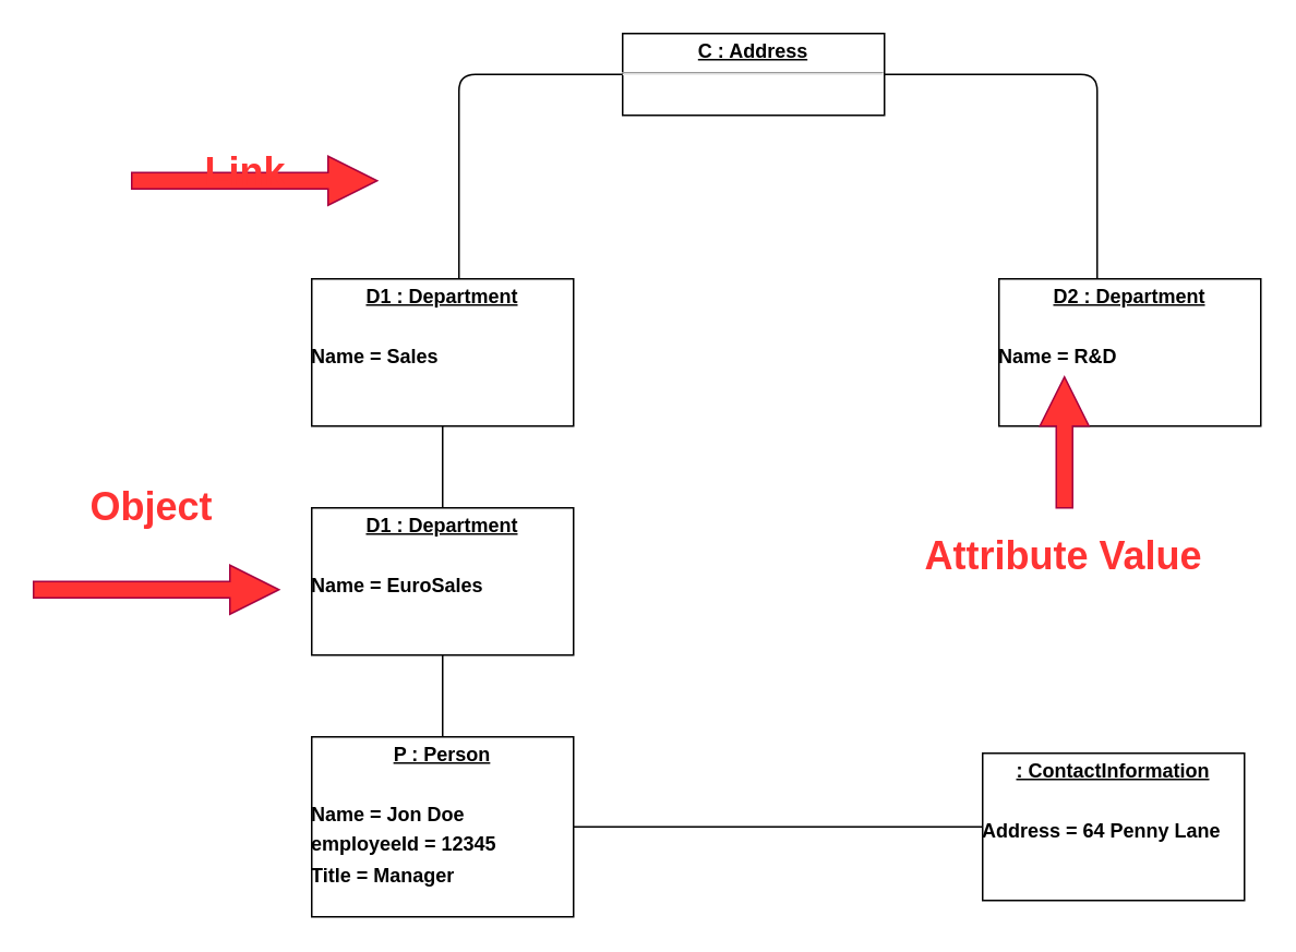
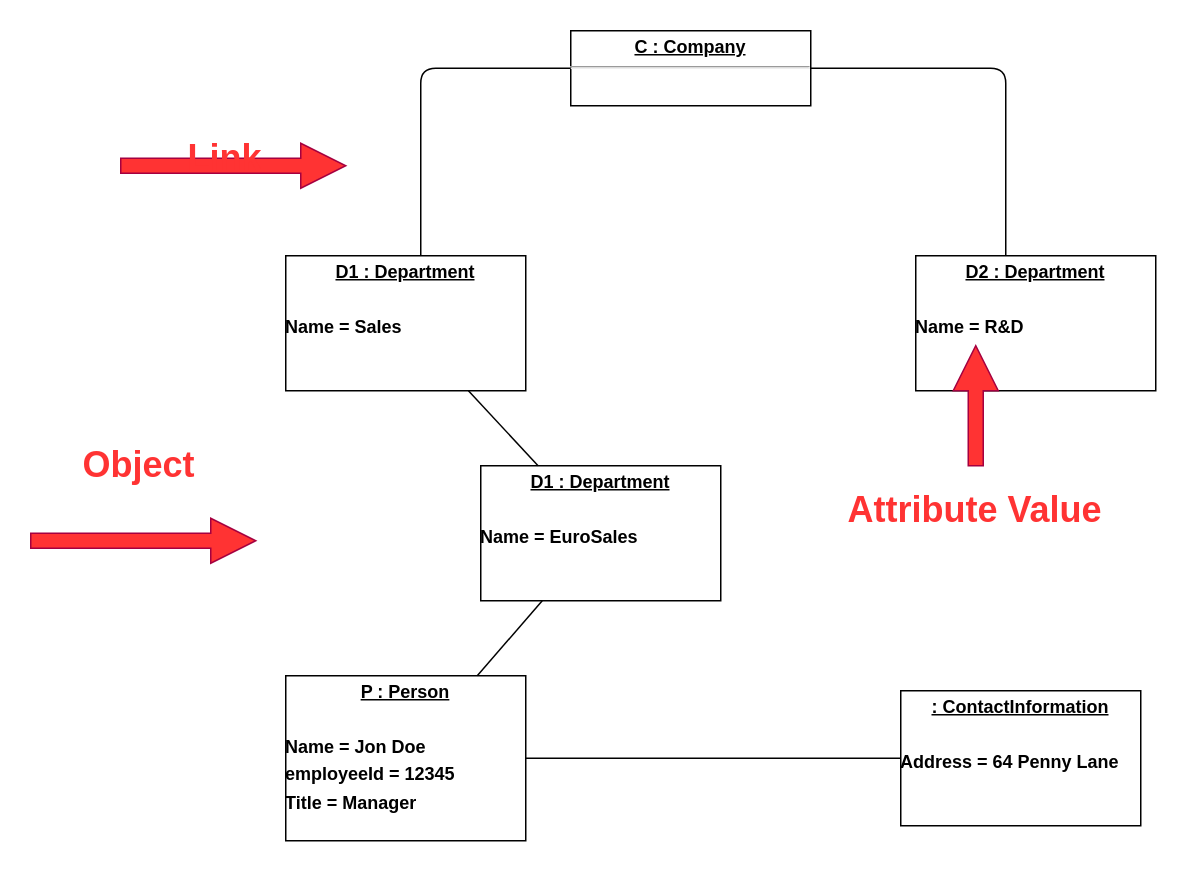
  <mxCell id="0" />
  <mxCell id="1" parent="0" />
- <mxCell id="2" value="&lt;p style=&quot;margin: 4px 0px 0px; text-align: center;&quot;&gt;&lt;b&gt;&lt;u&gt;C : Address&lt;/u&gt;&lt;/b&gt;&lt;br&gt;&lt;/p&gt;&lt;hr&gt;&lt;p style=&quot;margin:0px;margin-left:8px;&quot;&gt;&lt;br&gt;&lt;/p&gt;" style="verticalAlign=top;align=left;overflow=fill;fontSize=12;fontFamily=Helvetica;html=1;" vertex="1" parent="1"><mxGeometry x="380" y="20" width="160" height="50" as="geometry" /></mxCell>
+ <mxCell id="2" value="&lt;p style=&quot;margin: 4px 0px 0px; text-align: center;&quot;&gt;&lt;b&gt;&lt;u&gt;C : Company&lt;/u&gt;&lt;/b&gt;&lt;br&gt;&lt;/p&gt;&lt;hr&gt;&lt;p style=&quot;margin:0px;margin-left:8px;&quot;&gt;&lt;br&gt;&lt;/p&gt;" style="verticalAlign=top;align=left;overflow=fill;fontSize=12;fontFamily=Helvetica;html=1;" vertex="1" parent="1"><mxGeometry x="380" y="20" width="160" height="50" as="geometry" /></mxCell>
  <mxCell id="3" value="&lt;p style=&quot;margin: 4px 0px 0px; text-align: center;&quot;&gt;&lt;b&gt;&lt;u&gt;D1 : Department&lt;/u&gt;&lt;/b&gt;&lt;/p&gt;&lt;p style=&quot;margin: 4px 0px 0px; text-align: center;&quot;&gt;&lt;b&gt;&lt;u&gt;&lt;br&gt;&lt;/u&gt;&lt;/b&gt;&lt;/p&gt;&lt;p style=&quot;margin: 4px 0px 0px;&quot;&gt;&lt;b&gt;Name = Sales&lt;/b&gt;&lt;/p&gt;" style="verticalAlign=top;align=left;overflow=fill;fontSize=12;fontFamily=Helvetica;html=1;" vertex="1" parent="1"><mxGeometry x="190" y="170" width="160" height="90" as="geometry" /></mxCell>
  <mxCell id="4" value="&lt;p style=&quot;margin: 4px 0px 0px; text-align: center;&quot;&gt;&lt;b&gt;&lt;u&gt;P : Person&lt;/u&gt;&lt;/b&gt;&lt;/p&gt;&lt;p style=&quot;margin: 4px 0px 0px; text-align: center;&quot;&gt;&lt;b&gt;&lt;u&gt;&lt;br&gt;&lt;/u&gt;&lt;/b&gt;&lt;/p&gt;&lt;p style=&quot;margin: 4px 0px 0px;&quot;&gt;&lt;b&gt;Name = Jon Doe&lt;/b&gt;&lt;/p&gt;&lt;p style=&quot;margin: 4px 0px 0px;&quot;&gt;&lt;b&gt;employeeId = 12345&lt;/b&gt;&lt;/p&gt;&lt;p style=&quot;margin: 4px 0px 0px;&quot;&gt;&lt;b&gt;Title = Manager&lt;/b&gt;&lt;/p&gt;" style="verticalAlign=top;align=left;overflow=fill;fontSize=12;fontFamily=Helvetica;html=1;" vertex="1" parent="1"><mxGeometry x="190" y="450" width="160" height="110" as="geometry" /></mxCell>
- <mxCell id="5" value="&lt;p style=&quot;margin: 4px 0px 0px; text-align: center;&quot;&gt;&lt;b&gt;&lt;u&gt;D1 : Department&lt;/u&gt;&lt;/b&gt;&lt;/p&gt;&lt;p style=&quot;margin: 4px 0px 0px; text-align: center;&quot;&gt;&lt;b&gt;&lt;u&gt;&lt;br&gt;&lt;/u&gt;&lt;/b&gt;&lt;/p&gt;&lt;p style=&quot;margin: 4px 0px 0px;&quot;&gt;&lt;b&gt;Name = EuroSales&lt;/b&gt;&lt;/p&gt;" style="verticalAlign=top;align=left;overflow=fill;fontSize=12;fontFamily=Helvetica;html=1;" vertex="1" parent="1"><mxGeometry x="190" y="310" width="160" height="90" as="geometry" /></mxCell>
+ <mxCell id="5" value="&lt;p style=&quot;margin: 4px 0px 0px; text-align: center;&quot;&gt;&lt;b&gt;&lt;u&gt;D1 : Department&lt;/u&gt;&lt;/b&gt;&lt;/p&gt;&lt;p style=&quot;margin: 4px 0px 0px; text-align: center;&quot;&gt;&lt;b&gt;&lt;u&gt;&lt;br&gt;&lt;/u&gt;&lt;/b&gt;&lt;/p&gt;&lt;p style=&quot;margin: 4px 0px 0px;&quot;&gt;&lt;b&gt;Name = EuroSales&lt;/b&gt;&lt;/p&gt;" style="verticalAlign=top;align=left;overflow=fill;fontSize=12;fontFamily=Helvetica;html=1;" vertex="1" parent="1"><mxGeometry x="320" y="310" width="160" height="90" as="geometry" /></mxCell>
  <mxCell id="6" value="&lt;p style=&quot;margin: 4px 0px 0px; text-align: center;&quot;&gt;&lt;b&gt;&lt;u&gt;D2 : Department&lt;/u&gt;&lt;/b&gt;&lt;/p&gt;&lt;p style=&quot;margin: 4px 0px 0px; text-align: center;&quot;&gt;&lt;b&gt;&lt;u&gt;&lt;br&gt;&lt;/u&gt;&lt;/b&gt;&lt;/p&gt;&lt;p style=&quot;margin: 4px 0px 0px;&quot;&gt;&lt;b&gt;Name = R&amp;amp;D&lt;/b&gt;&lt;/p&gt;" style="verticalAlign=top;align=left;overflow=fill;fontSize=12;fontFamily=Helvetica;html=1;" vertex="1" parent="1"><mxGeometry x="610" y="170" width="160" height="90" as="geometry" /></mxCell>
  <mxCell id="7" value="&lt;p style=&quot;margin: 4px 0px 0px; text-align: center;&quot;&gt;&lt;b&gt;&lt;u&gt;: ContactInformation&lt;/u&gt;&lt;/b&gt;&lt;/p&gt;&lt;p style=&quot;margin: 4px 0px 0px; text-align: center;&quot;&gt;&lt;b&gt;&lt;u&gt;&lt;br&gt;&lt;/u&gt;&lt;/b&gt;&lt;/p&gt;&lt;p style=&quot;margin: 4px 0px 0px;&quot;&gt;&lt;b&gt;Address = 64 Penny Lane&lt;/b&gt;&lt;/p&gt;" style="verticalAlign=top;align=left;overflow=fill;fontSize=12;fontFamily=Helvetica;html=1;" vertex="1" parent="1"><mxGeometry x="600" y="460" width="160" height="90" as="geometry" /></mxCell>
  <mxCell id="8" value="" style="endArrow=none;html=1;edgeStyle=orthogonalEdgeStyle;" edge="1" parent="1" source="3" target="2"><mxGeometry width="50" height="50" relative="1" as="geometry"><mxPoint x="220" y="110" as="sourcePoint" /><mxPoint x="270" y="60" as="targetPoint" /><Array as="points"><mxPoint x="280" y="45" /></Array></mxGeometry></mxCell>
  <mxCell id="9" value="" style="endArrow=none;html=1;" edge="1" parent="1" source="5" target="3"><mxGeometry width="50" height="50" relative="1" as="geometry"><mxPoint x="490" y="300" as="sourcePoint" /><mxPoint x="540" y="250" as="targetPoint" /></mxGeometry></mxCell>
  <mxCell id="10" value="" style="endArrow=none;html=1;" edge="1" parent="1" source="4" target="5"><mxGeometry width="50" height="50" relative="1" as="geometry"><mxPoint x="490" y="300" as="sourcePoint" /><mxPoint x="540" y="250" as="targetPoint" /></mxGeometry></mxCell>
  <mxCell id="11" value="" style="shape=arrow;endArrow=classic;html=1;fontColor=#FF3333;labelBackgroundColor=#FF3333;fillColor=#FF3333;strokeColor=#A50040;" edge="1" parent="1"><mxGeometry width="50" height="50" relative="1" as="geometry"><mxPoint x="80" y="110" as="sourcePoint" /><mxPoint x="230" y="110" as="targetPoint" /></mxGeometry></mxCell>
  <mxCell id="12" value="&lt;h1&gt;Link&lt;/h1&gt;" style="text;html=1;strokeColor=none;fillColor=none;spacing=5;spacingTop=-20;whiteSpace=wrap;overflow=hidden;rounded=0;fontColor=#FF3333;" vertex="1" parent="1"><mxGeometry x="120" y="85" width="60" height="40" as="geometry" /></mxCell>
  <mxCell id="13" value="" style="shape=arrow;endArrow=classic;html=1;fontColor=#FF3333;labelBackgroundColor=#FF3333;fillColor=#FF3333;strokeColor=#A50040;" edge="1" parent="1"><mxGeometry width="50" height="50" relative="1" as="geometry"><mxPoint x="20" y="360" as="sourcePoint" /><mxPoint x="170" y="360" as="targetPoint" /></mxGeometry></mxCell>
  <mxCell id="14" value="&lt;h1&gt;Object&lt;/h1&gt;" style="text;html=1;strokeColor=none;fillColor=none;spacing=5;spacingTop=-20;whiteSpace=wrap;overflow=hidden;rounded=0;fontColor=#FF3333;" vertex="1" parent="1"><mxGeometry x="50" y="290" width="90" height="40" as="geometry" /></mxCell>
  <mxCell id="15" value="" style="endArrow=none;html=1;labelBackgroundColor=#FF3333;fontColor=#FF3333;fillColor=#FF3333;edgeStyle=orthogonalEdgeStyle;" edge="1" parent="1" source="6" target="2"><mxGeometry width="50" height="50" relative="1" as="geometry"><mxPoint x="430" y="370" as="sourcePoint" /><mxPoint x="480" y="320" as="targetPoint" /><Array as="points"><mxPoint x="670" y="45" /></Array></mxGeometry></mxCell>
  <mxCell id="16" value="" style="endArrow=none;html=1;labelBackgroundColor=#FF3333;fontColor=#FF3333;fillColor=#FF3333;" edge="1" parent="1" source="4" target="7"><mxGeometry width="50" height="50" relative="1" as="geometry"><mxPoint x="440" y="390" as="sourcePoint" /><mxPoint x="490" y="340" as="targetPoint" /></mxGeometry></mxCell>
  <mxCell id="17" value="" style="shape=arrow;endArrow=classic;html=1;fontColor=#FF3333;labelBackgroundColor=#FF3333;fillColor=#FF3333;strokeColor=#A50040;" edge="1" parent="1"><mxGeometry width="50" height="50" relative="1" as="geometry"><mxPoint x="650" y="310" as="sourcePoint" /><mxPoint x="650" y="230" as="targetPoint" /></mxGeometry></mxCell>
  <mxCell id="18" value="&lt;h1&gt;Attribute Value&lt;/h1&gt;" style="text;html=1;strokeColor=none;fillColor=none;spacing=5;spacingTop=-20;whiteSpace=wrap;overflow=hidden;rounded=0;fontColor=#FF3333;" vertex="1" parent="1"><mxGeometry x="560" y="320" width="180" height="40" as="geometry" /></mxCell>
